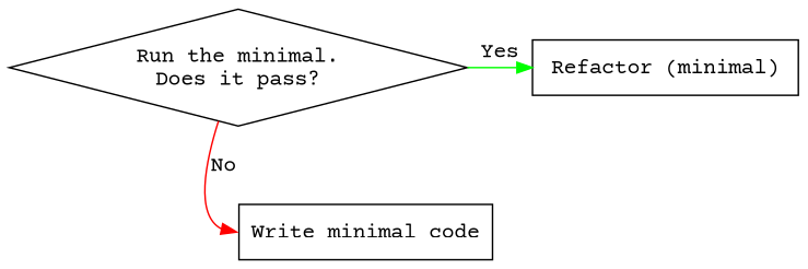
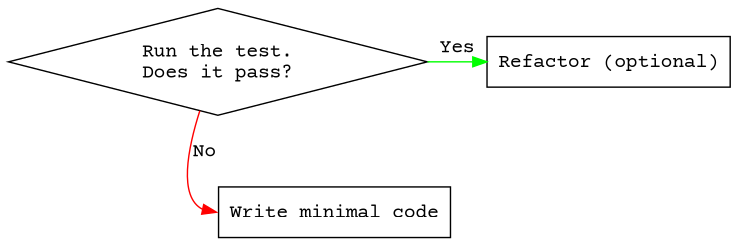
  digraph {
    fontname="Courier Prime"
    node [fontname="Courier Prime" shape=box]
    edge [fontname="Courier Prime"]
-   n1 [label="Run the minimal.\nDoes it pass?" shape=diamond]
+   n1 [label="Run the test.\nDoes it pass?" shape=diamond]
    n2 [label="Write minimal code"]
-   n3 [label="Refactor (minimal)"]
+   n3 [label="Refactor (optional)"]
    subgraph sub_1 {
      rankdir=UD
      n1
      n2
    }
    subgraph sub_2 {
      rank=same
      n1
      n3
    }
    n1 -> n2 [color=red headport=w label=No]
    n1 -> n3 [color=green label=Yes]
  }
